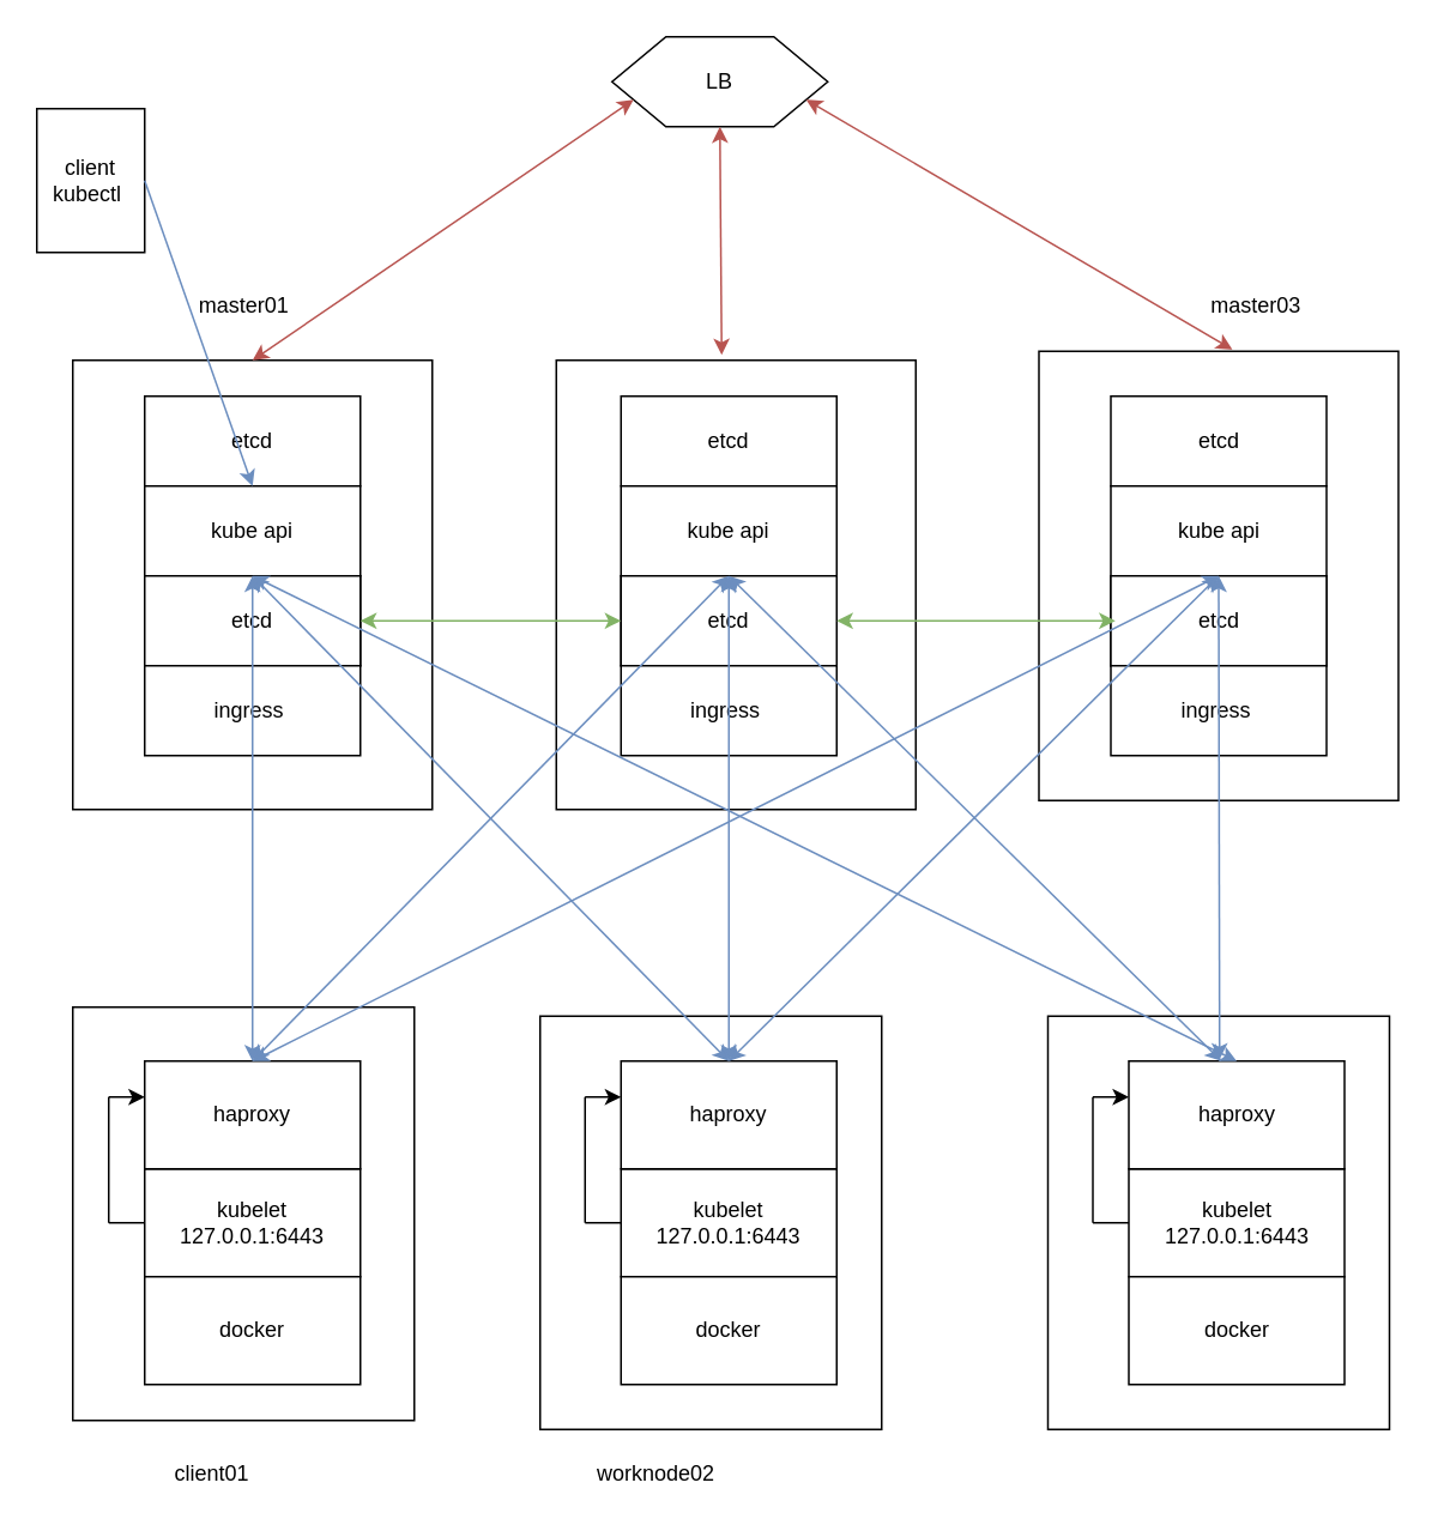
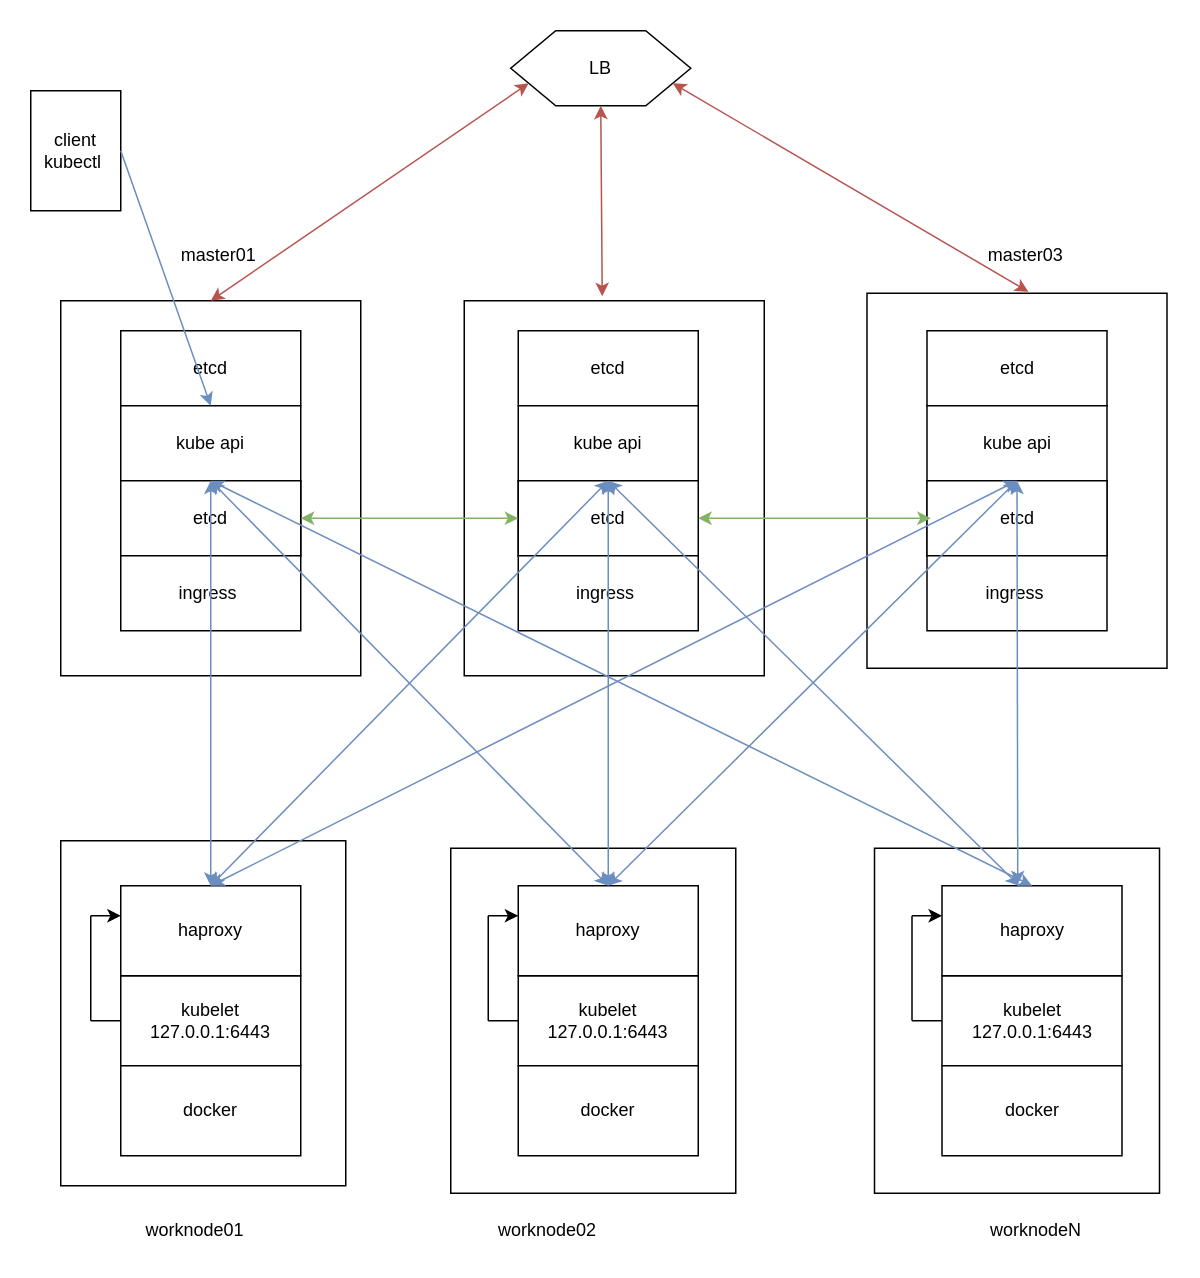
  <mxCell id="0" />
  <mxCell id="1" parent="0" />
  <mxCell id="2" value="" style="rounded=0;whiteSpace=wrap;html=1;" vertex="1" parent="1"><mxGeometry x="582.5" y="565" width="190" height="230" as="geometry" /></mxCell>
  <mxCell id="3" value="" style="rounded=0;whiteSpace=wrap;html=1;" vertex="1" parent="1"><mxGeometry x="300" y="565" width="190" height="230" as="geometry" /></mxCell>
  <mxCell id="4" value="" style="rounded=0;whiteSpace=wrap;html=1;" vertex="1" parent="1"><mxGeometry x="40" y="560" width="190" height="230" as="geometry" /></mxCell>
  <mxCell id="5" value="" style="rounded=0;whiteSpace=wrap;html=1;" vertex="1" parent="1"><mxGeometry x="577.5" y="195" width="200" height="250" as="geometry" /></mxCell>
  <mxCell id="6" value="" style="rounded=0;whiteSpace=wrap;html=1;" vertex="1" parent="1"><mxGeometry x="309" y="200" width="200" height="250" as="geometry" /></mxCell>
  <mxCell id="7" value="" style="rounded=0;whiteSpace=wrap;html=1;" vertex="1" parent="1"><mxGeometry x="40" y="200" width="200" height="250" as="geometry" /></mxCell>
  <mxCell id="8" value="client&lt;br&gt;kubectl&amp;nbsp;" style="whiteSpace=wrap;html=1;aspect=fixed;" vertex="1" parent="1"><mxGeometry x="20" y="60" width="60" height="80" as="geometry" /></mxCell>
  <mxCell id="9" value="" style="edgeStyle=orthogonalEdgeStyle;rounded=0;orthogonalLoop=1;jettySize=auto;html=1;" edge="1" parent="1" target="10"><mxGeometry relative="1" as="geometry"><mxPoint x="140" y="320" as="sourcePoint" /></mxGeometry></mxCell>
  <mxCell id="10" value="" style="rounded=0;whiteSpace=wrap;html=1;" vertex="1" parent="1"><mxGeometry x="80" y="320" width="120" height="50" as="geometry" /></mxCell>
  <mxCell id="11" value="etcd" style="rounded=0;whiteSpace=wrap;html=1;" vertex="1" parent="1"><mxGeometry x="80" y="220" width="120" height="50" as="geometry" /></mxCell>
  <mxCell id="12" value="kube api" style="rounded=0;whiteSpace=wrap;html=1;" vertex="1" parent="1"><mxGeometry x="80" y="270" width="120" height="50" as="geometry" /></mxCell>
  <mxCell id="13" value="etcd" style="rounded=0;whiteSpace=wrap;html=1;" vertex="1" parent="1"><mxGeometry x="80" y="320" width="120" height="50" as="geometry" /></mxCell>
- <mxCell id="14" value="master01" style="text;html=1;resizable=0;autosize=1;align=center;verticalAlign=middle;points=[];fillColor=none;strokeColor=none;rounded=0;" vertex="1" parent="1"><mxGeometry x="100" y="160" width="70" height="20" as="geometry" /></mxCell>
+ <mxCell id="14" value="master01" style="text;html=1;resizable=0;autosize=1;align=center;verticalAlign=middle;points=[];fillColor=none;strokeColor=none;rounded=0;" vertex="1" parent="1"><mxGeometry x="110" y="160" width="70" height="20" as="geometry" /></mxCell>
  <mxCell id="15" value="" style="edgeStyle=orthogonalEdgeStyle;rounded=0;orthogonalLoop=1;jettySize=auto;html=1;" edge="1" parent="1" target="16"><mxGeometry relative="1" as="geometry"><mxPoint x="405" y="320" as="sourcePoint" /></mxGeometry></mxCell>
  <mxCell id="16" value="" style="rounded=0;whiteSpace=wrap;html=1;" vertex="1" parent="1"><mxGeometry x="345" y="320" width="120" height="50" as="geometry" /></mxCell>
  <mxCell id="17" value="etcd" style="rounded=0;whiteSpace=wrap;html=1;" vertex="1" parent="1"><mxGeometry x="345" y="220" width="120" height="50" as="geometry" /></mxCell>
  <mxCell id="18" value="kube api" style="rounded=0;whiteSpace=wrap;html=1;" vertex="1" parent="1"><mxGeometry x="345" y="270" width="120" height="50" as="geometry" /></mxCell>
  <mxCell id="19" value="etcd" style="rounded=0;whiteSpace=wrap;html=1;" vertex="1" parent="1"><mxGeometry x="345" y="320" width="120" height="50" as="geometry" /></mxCell>
  <mxCell id="20" value="" style="edgeStyle=orthogonalEdgeStyle;rounded=0;orthogonalLoop=1;jettySize=auto;html=1;" edge="1" parent="1" target="21"><mxGeometry relative="1" as="geometry"><mxPoint x="677.5" y="320" as="sourcePoint" /></mxGeometry></mxCell>
  <mxCell id="21" value="" style="rounded=0;whiteSpace=wrap;html=1;" vertex="1" parent="1"><mxGeometry x="617.5" y="320" width="120" height="50" as="geometry" /></mxCell>
  <mxCell id="22" value="etcd" style="rounded=0;whiteSpace=wrap;html=1;" vertex="1" parent="1"><mxGeometry x="617.5" y="220" width="120" height="50" as="geometry" /></mxCell>
  <mxCell id="23" value="kube api" style="rounded=0;whiteSpace=wrap;html=1;" vertex="1" parent="1"><mxGeometry x="617.5" y="270" width="120" height="50" as="geometry" /></mxCell>
  <mxCell id="24" value="etcd" style="rounded=0;whiteSpace=wrap;html=1;" vertex="1" parent="1"><mxGeometry x="617.5" y="320" width="120" height="50" as="geometry" /></mxCell>
- <mxCell id="25" value="master03" style="text;html=1;resizable=0;autosize=1;align=center;verticalAlign=middle;points=[];fillColor=none;strokeColor=none;rounded=0;" vertex="1" parent="1"><mxGeometry x="662.5" y="160" width="70" height="20" as="geometry" /></mxCell>
+ <mxCell id="25" value="master03" style="text;html=1;resizable=0;autosize=1;align=center;verticalAlign=middle;points=[];fillColor=none;strokeColor=none;rounded=0;" vertex="1" parent="1"><mxGeometry x="647.5" y="160" width="70" height="20" as="geometry" /></mxCell>
  <mxCell id="26" value="LB" style="shape=hexagon;perimeter=hexagonPerimeter2;whiteSpace=wrap;html=1;" vertex="1" parent="1"><mxGeometry x="340" y="20" width="120" height="50" as="geometry" /></mxCell>
  <mxCell id="27" value="" style="endArrow=classic;startArrow=classic;html=1;entryX=0;entryY=0.75;entryDx=0;entryDy=0;exitX=0.5;exitY=0;exitDx=0;exitDy=0;fillColor=#f8cecc;strokeColor=#b85450;" edge="1" parent="1" source="7" target="26"><mxGeometry width="50" height="50" relative="1" as="geometry"><mxPoint x="155" y="190" as="sourcePoint" /><mxPoint x="195" y="120" as="targetPoint" /></mxGeometry></mxCell>
  <mxCell id="28" value="" style="endArrow=classic;startArrow=classic;html=1;entryX=0.5;entryY=1;entryDx=0;entryDy=0;exitX=0.46;exitY=-0.012;exitDx=0;exitDy=0;exitPerimeter=0;fillColor=#f8cecc;strokeColor=#b85450;" edge="1" parent="1" source="6" target="26"><mxGeometry width="50" height="50" relative="1" as="geometry"><mxPoint x="400" y="189" as="sourcePoint" /><mxPoint x="413" y="110" as="targetPoint" /></mxGeometry></mxCell>
  <mxCell id="29" value="" style="endArrow=classic;startArrow=classic;html=1;entryX=1;entryY=0.75;entryDx=0;entryDy=0;exitX=0.538;exitY=-0.004;exitDx=0;exitDy=0;exitPerimeter=0;fillColor=#f8cecc;strokeColor=#b85450;" edge="1" parent="1" source="5" target="26"><mxGeometry width="50" height="50" relative="1" as="geometry"><mxPoint x="690" y="190" as="sourcePoint" /><mxPoint x="697.5" y="100" as="targetPoint" /></mxGeometry></mxCell>
  <mxCell id="30" value="ingress&amp;nbsp;" style="rounded=0;whiteSpace=wrap;html=1;" vertex="1" parent="1"><mxGeometry x="80" y="370" width="120" height="50" as="geometry" /></mxCell>
  <mxCell id="31" value="ingress&amp;nbsp;" style="rounded=0;whiteSpace=wrap;html=1;" vertex="1" parent="1"><mxGeometry x="617.5" y="370" width="120" height="50" as="geometry" /></mxCell>
  <mxCell id="32" value="ingress&amp;nbsp;" style="rounded=0;whiteSpace=wrap;html=1;" vertex="1" parent="1"><mxGeometry x="345" y="370" width="120" height="50" as="geometry" /></mxCell>
  <mxCell id="33" value="kubelet&lt;br&gt;127.0.0.1:6443" style="rounded=0;whiteSpace=wrap;html=1;" vertex="1" parent="1"><mxGeometry x="80" y="650" width="120" height="60" as="geometry" /></mxCell>
  <mxCell id="34" value="haproxy" style="rounded=0;whiteSpace=wrap;html=1;" vertex="1" parent="1"><mxGeometry x="80" y="590" width="120" height="60" as="geometry" /></mxCell>
  <mxCell id="35" value="docker" style="rounded=0;whiteSpace=wrap;html=1;" vertex="1" parent="1"><mxGeometry x="80" y="710" width="120" height="60" as="geometry" /></mxCell>
  <mxCell id="36" value="" style="endArrow=none;html=1;entryX=0;entryY=0.5;entryDx=0;entryDy=0;" edge="1" parent="1" target="33"><mxGeometry width="50" height="50" relative="1" as="geometry"><mxPoint x="60" y="680" as="sourcePoint" /><mxPoint x="80" y="660" as="targetPoint" /></mxGeometry></mxCell>
  <mxCell id="37" value="" style="endArrow=none;html=1;" edge="1" parent="1"><mxGeometry width="50" height="50" relative="1" as="geometry"><mxPoint x="60" y="680" as="sourcePoint" /><mxPoint x="60" y="610" as="targetPoint" /></mxGeometry></mxCell>
  <mxCell id="38" value="" style="endArrow=classic;html=1;" edge="1" parent="1"><mxGeometry width="50" height="50" relative="1" as="geometry"><mxPoint x="60" y="610" as="sourcePoint" /><mxPoint x="80" y="610" as="targetPoint" /></mxGeometry></mxCell>
  <mxCell id="39" value="kubelet&lt;br&gt;127.0.0.1:6443" style="rounded=0;whiteSpace=wrap;html=1;" vertex="1" parent="1"><mxGeometry x="345" y="650" width="120" height="60" as="geometry" /></mxCell>
  <mxCell id="40" value="haproxy" style="rounded=0;whiteSpace=wrap;html=1;" vertex="1" parent="1"><mxGeometry x="345" y="590" width="120" height="60" as="geometry" /></mxCell>
  <mxCell id="41" value="docker" style="rounded=0;whiteSpace=wrap;html=1;" vertex="1" parent="1"><mxGeometry x="345" y="710" width="120" height="60" as="geometry" /></mxCell>
  <mxCell id="42" value="" style="endArrow=none;html=1;entryX=0;entryY=0.5;entryDx=0;entryDy=0;" edge="1" parent="1" target="39"><mxGeometry width="50" height="50" relative="1" as="geometry"><mxPoint x="325" y="680" as="sourcePoint" /><mxPoint x="345" y="660" as="targetPoint" /></mxGeometry></mxCell>
  <mxCell id="43" value="" style="endArrow=none;html=1;" edge="1" parent="1"><mxGeometry width="50" height="50" relative="1" as="geometry"><mxPoint x="325" y="680" as="sourcePoint" /><mxPoint x="325" y="610" as="targetPoint" /></mxGeometry></mxCell>
  <mxCell id="44" value="" style="endArrow=classic;html=1;" edge="1" parent="1"><mxGeometry width="50" height="50" relative="1" as="geometry"><mxPoint x="325" y="610" as="sourcePoint" /><mxPoint x="345" y="610" as="targetPoint" /></mxGeometry></mxCell>
  <mxCell id="45" value="kubelet&lt;br&gt;127.0.0.1:6443" style="rounded=0;whiteSpace=wrap;html=1;" vertex="1" parent="1"><mxGeometry x="627.5" y="650" width="120" height="60" as="geometry" /></mxCell>
  <mxCell id="46" value="haproxy" style="rounded=0;whiteSpace=wrap;html=1;" vertex="1" parent="1"><mxGeometry x="627.5" y="590" width="120" height="60" as="geometry" /></mxCell>
  <mxCell id="47" value="docker" style="rounded=0;whiteSpace=wrap;html=1;" vertex="1" parent="1"><mxGeometry x="627.5" y="710" width="120" height="60" as="geometry" /></mxCell>
  <mxCell id="48" value="" style="endArrow=none;html=1;entryX=0;entryY=0.5;entryDx=0;entryDy=0;" edge="1" parent="1" target="45"><mxGeometry width="50" height="50" relative="1" as="geometry"><mxPoint x="607.5" y="680" as="sourcePoint" /><mxPoint x="627.5" y="660" as="targetPoint" /></mxGeometry></mxCell>
  <mxCell id="49" value="" style="endArrow=none;html=1;" edge="1" parent="1"><mxGeometry width="50" height="50" relative="1" as="geometry"><mxPoint x="607.5" y="680" as="sourcePoint" /><mxPoint x="607.5" y="610" as="targetPoint" /></mxGeometry></mxCell>
  <mxCell id="50" value="" style="endArrow=classic;html=1;" edge="1" parent="1"><mxGeometry width="50" height="50" relative="1" as="geometry"><mxPoint x="607.5" y="610" as="sourcePoint" /><mxPoint x="627.5" y="610" as="targetPoint" /></mxGeometry></mxCell>
  <mxCell id="51" value="" style="endArrow=classic;startArrow=classic;html=1;entryX=0.5;entryY=0;entryDx=0;entryDy=0;exitX=0.5;exitY=0;exitDx=0;exitDy=0;fillColor=#dae8fc;strokeColor=#6c8ebf;" edge="1" parent="1" source="34" target="13"><mxGeometry width="50" height="50" relative="1" as="geometry"><mxPoint x="115" y="590" as="sourcePoint" /><mxPoint x="165" y="540" as="targetPoint" /></mxGeometry></mxCell>
  <mxCell id="52" value="" style="endArrow=classic;startArrow=classic;html=1;entryX=0.5;entryY=1;entryDx=0;entryDy=0;fillColor=#dae8fc;strokeColor=#6c8ebf;" edge="1" parent="1" target="18"><mxGeometry width="50" height="50" relative="1" as="geometry"><mxPoint x="140" y="590" as="sourcePoint" /><mxPoint x="225" y="480" as="targetPoint" /></mxGeometry></mxCell>
  <mxCell id="53" value="" style="endArrow=classic;startArrow=classic;html=1;entryX=0.5;entryY=0;entryDx=0;entryDy=0;fillColor=#dae8fc;strokeColor=#6c8ebf;" edge="1" parent="1" target="24"><mxGeometry width="50" height="50" relative="1" as="geometry"><mxPoint x="140" y="590" as="sourcePoint" /><mxPoint x="195" y="540" as="targetPoint" /></mxGeometry></mxCell>
  <mxCell id="54" value="" style="endArrow=classic;startArrow=classic;html=1;exitX=0.5;exitY=0;exitDx=0;exitDy=0;entryX=0.5;entryY=0;entryDx=0;entryDy=0;fillColor=#dae8fc;strokeColor=#6c8ebf;" edge="1" parent="1" source="40" target="13"><mxGeometry width="50" height="50" relative="1" as="geometry"><mxPoint x="380" y="590" as="sourcePoint" /><mxPoint x="430" y="540" as="targetPoint" /></mxGeometry></mxCell>
  <mxCell id="55" value="" style="endArrow=classic;startArrow=classic;html=1;entryX=0.5;entryY=0;entryDx=0;entryDy=0;exitX=0.5;exitY=0;exitDx=0;exitDy=0;fillColor=#dae8fc;strokeColor=#6c8ebf;" edge="1" parent="1" source="40" target="19"><mxGeometry width="50" height="50" relative="1" as="geometry"><mxPoint x="405" y="580" as="sourcePoint" /><mxPoint x="420" y="540" as="targetPoint" /></mxGeometry></mxCell>
  <mxCell id="56" value="" style="endArrow=classic;startArrow=classic;html=1;entryX=0.5;entryY=0;entryDx=0;entryDy=0;fillColor=#dae8fc;strokeColor=#6c8ebf;" edge="1" parent="1" target="24"><mxGeometry width="50" height="50" relative="1" as="geometry"><mxPoint x="405" y="590" as="sourcePoint" /><mxPoint x="455" y="540" as="targetPoint" /></mxGeometry></mxCell>
  <mxCell id="57" value="" style="endArrow=classic;startArrow=classic;html=1;exitX=0.5;exitY=0;exitDx=0;exitDy=0;fillColor=#dae8fc;strokeColor=#6c8ebf;" edge="1" parent="1" source="46"><mxGeometry width="50" height="50" relative="1" as="geometry"><mxPoint x="652.5" y="590" as="sourcePoint" /><mxPoint x="140" y="320" as="targetPoint" /></mxGeometry></mxCell>
  <mxCell id="58" value="" style="endArrow=classic;startArrow=classic;html=1;entryX=0.5;entryY=0;entryDx=0;entryDy=0;fillColor=#dae8fc;strokeColor=#6c8ebf;" edge="1" parent="1" target="24"><mxGeometry width="50" height="50" relative="1" as="geometry"><mxPoint x="678" y="589" as="sourcePoint" /><mxPoint x="707.5" y="534" as="targetPoint" /></mxGeometry></mxCell>
  <mxCell id="59" value="" style="endArrow=classic;startArrow=classic;html=1;entryX=0.5;entryY=0;entryDx=0;entryDy=0;exitX=0.429;exitY=0;exitDx=0;exitDy=0;exitPerimeter=0;fillColor=#dae8fc;strokeColor=#6c8ebf;" edge="1" parent="1" source="46" target="19"><mxGeometry width="50" height="50" relative="1" as="geometry"><mxPoint x="680" y="580" as="sourcePoint" /><mxPoint x="702.5" y="540" as="targetPoint" /></mxGeometry></mxCell>
  <mxCell id="60" value="" style="endArrow=classic;html=1;exitX=1;exitY=0.5;exitDx=0;exitDy=0;entryX=0.5;entryY=0;entryDx=0;entryDy=0;fillColor=#dae8fc;strokeColor=#6c8ebf;" edge="1" parent="1" source="8" target="12"><mxGeometry width="50" height="50" relative="1" as="geometry"><mxPoint x="150" y="125" as="sourcePoint" /><mxPoint x="200" y="75" as="targetPoint" /></mxGeometry></mxCell>
  <mxCell id="61" value="" style="endArrow=classic;startArrow=classic;html=1;entryX=0;entryY=0.5;entryDx=0;entryDy=0;exitX=1;exitY=0.5;exitDx=0;exitDy=0;fillColor=#d5e8d4;strokeColor=#82b366;" edge="1" parent="1" source="13" target="19"><mxGeometry width="50" height="50" relative="1" as="geometry"><mxPoint x="200" y="350" as="sourcePoint" /><mxPoint x="290" y="310" as="targetPoint" /></mxGeometry></mxCell>
  <mxCell id="62" value="" style="endArrow=classic;startArrow=classic;html=1;exitX=1;exitY=0.5;exitDx=0;exitDy=0;fillColor=#d5e8d4;strokeColor=#82b366;" edge="1" parent="1" source="19"><mxGeometry width="50" height="50" relative="1" as="geometry"><mxPoint x="484" y="360" as="sourcePoint" /><mxPoint x="620" y="345" as="targetPoint" /></mxGeometry></mxCell>
- <mxCell id="63" value="client01" style="text;html=1;resizable=0;points=[];autosize=1;align=left;verticalAlign=top;spacingTop=-4;" vertex="1" parent="1"><mxGeometry x="95" y="810" width="80" height="20" as="geometry" /></mxCell>
+ <mxCell id="63" value="worknode01" style="text;html=1;resizable=0;points=[];autosize=1;align=left;verticalAlign=top;spacingTop=-4;" vertex="1" parent="1"><mxGeometry x="95" y="810" width="80" height="20" as="geometry" /></mxCell>
  <mxCell id="64" value="worknode02" style="text;html=1;resizable=0;points=[];autosize=1;align=left;verticalAlign=top;spacingTop=-4;" vertex="1" parent="1"><mxGeometry x="330" y="810" width="80" height="20" as="geometry" /></mxCell>
+ <mxCell id="65" value="worknodeN" style="text;html=1;resizable=0;points=[];autosize=1;align=left;verticalAlign=top;spacingTop=-4;" vertex="1" parent="1"><mxGeometry x="657.5" y="810" width="80" height="20" as="geometry" /></mxCell>
